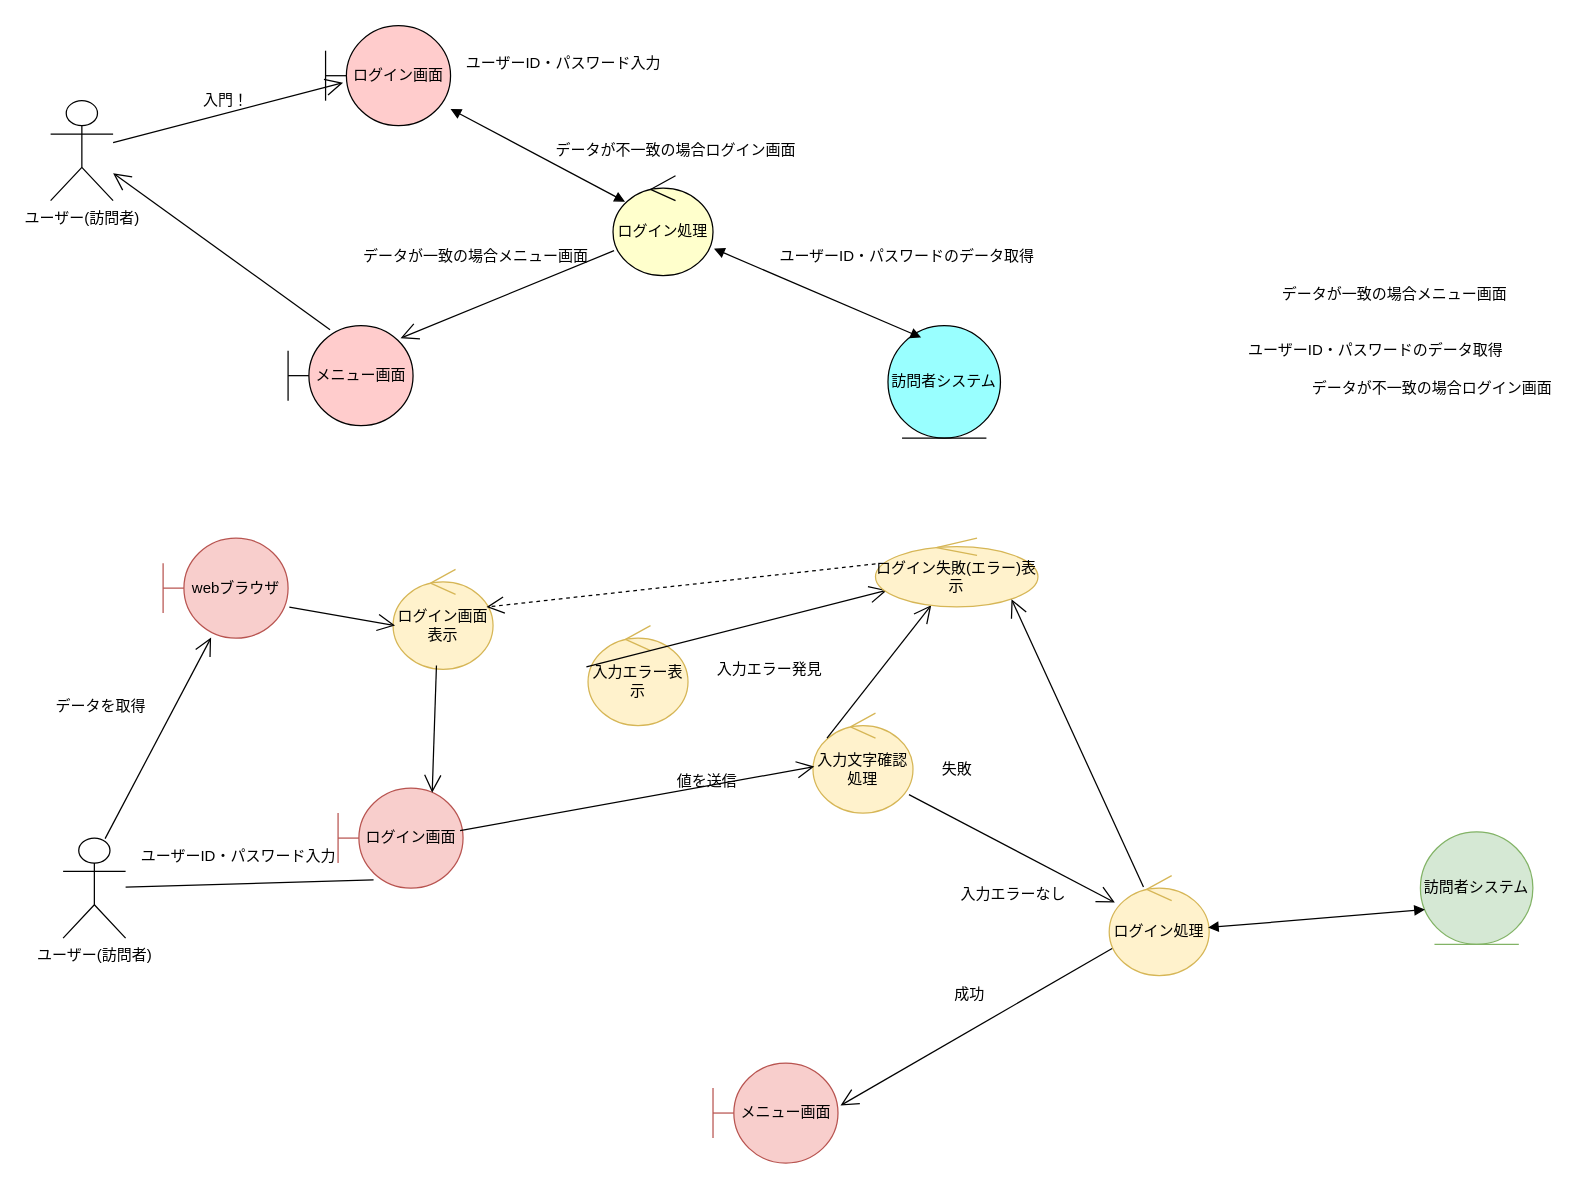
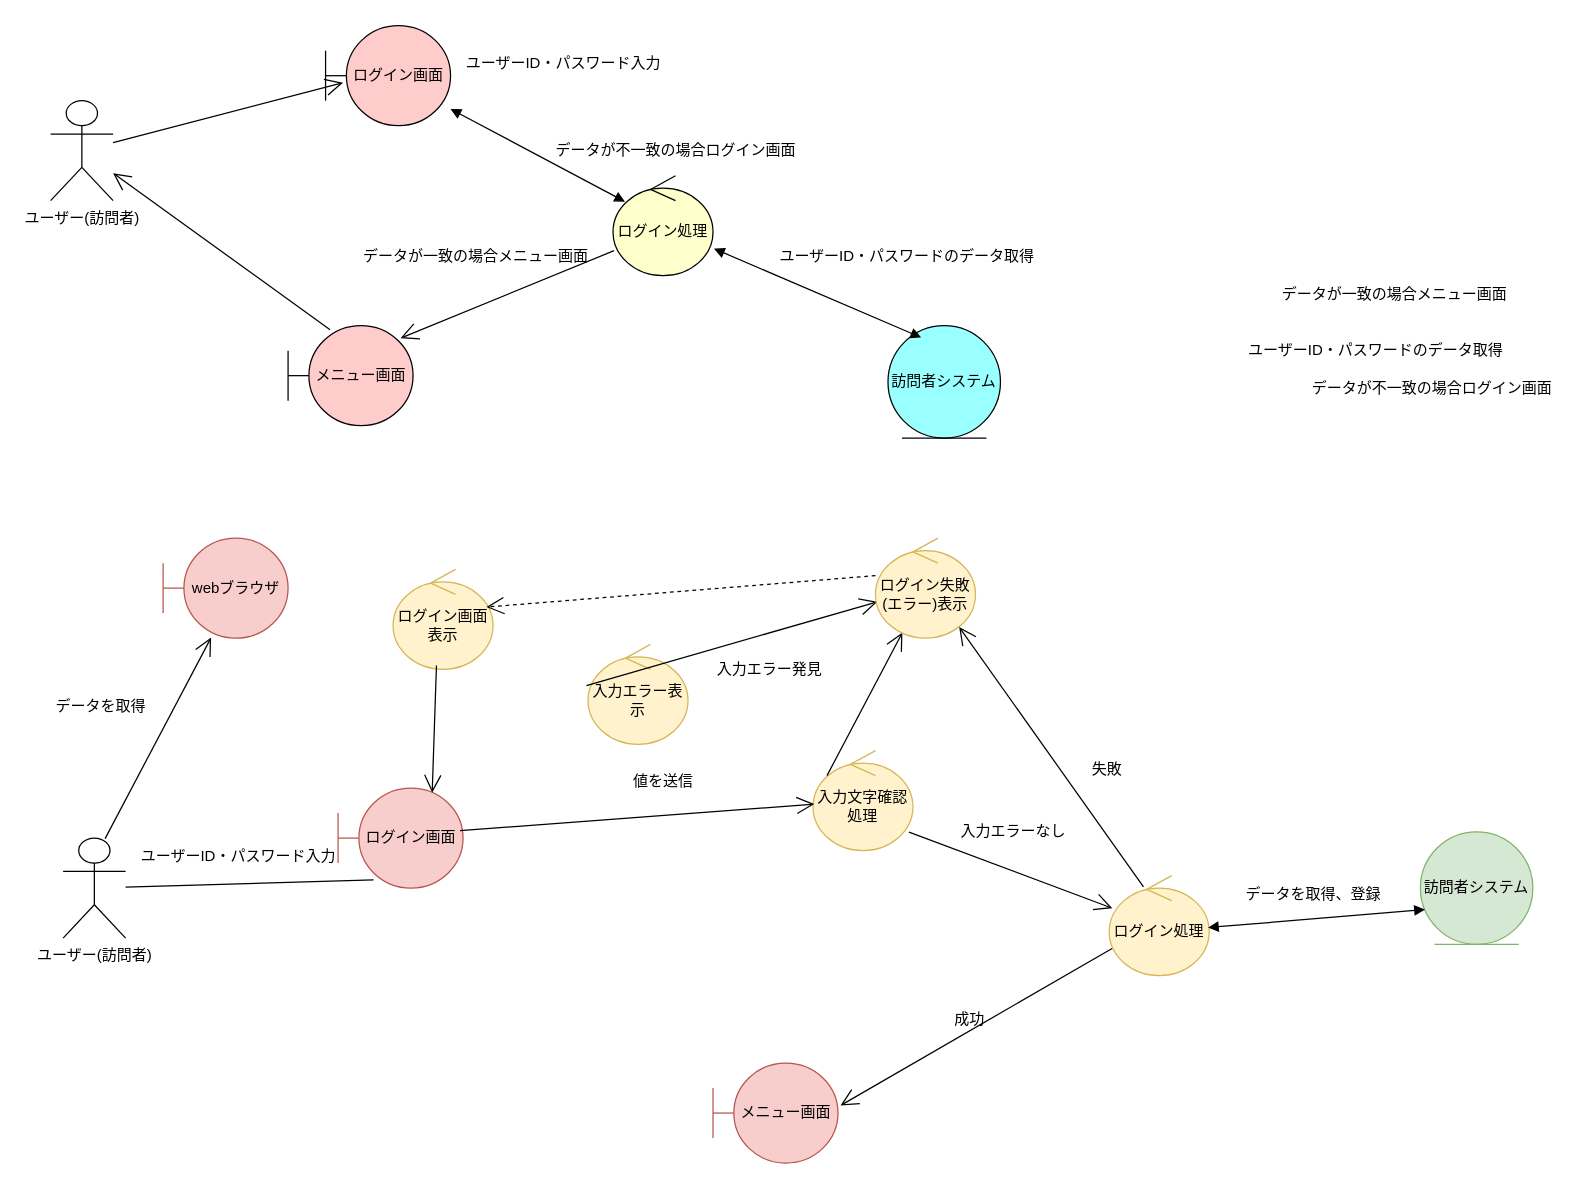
  <mxCell id="0" />
  <mxCell id="1" parent="0" />
  <mxCell id="2" value="ユーザー(訪問者)" style="shape=umlActor;verticalLabelPosition=bottom;verticalAlign=top;html=1;" parent="1" vertex="1"><mxGeometry x="40" y="80" width="50" height="80" as="geometry" /></mxCell>
  <mxCell id="3" value="ログイン画面" style="shape=umlBoundary;whiteSpace=wrap;html=1;fillColor=#FFCCCC;" parent="1" vertex="1"><mxGeometry x="260" y="20" width="100" height="80" as="geometry" /></mxCell>
  <mxCell id="4" value="訪問者システム" style="ellipse;shape=umlEntity;whiteSpace=wrap;html=1;fillColor=#99FFFF;" parent="1" vertex="1"><mxGeometry x="710" y="260" width="90" height="90" as="geometry" /></mxCell>
  <mxCell id="5" value="ログイン処理" style="ellipse;shape=umlControl;whiteSpace=wrap;html=1;fillColor=#FFFFCC;" parent="1" vertex="1"><mxGeometry x="490" y="140" width="80" height="80" as="geometry" /></mxCell>
  <mxCell id="6" value="" style="endArrow=open;endFill=1;endSize=12;html=1;rounded=0;entryX=0.14;entryY=0.57;entryDx=0;entryDy=0;entryPerimeter=0;" parent="1" source="2" target="3" edge="1"><mxGeometry width="160" relative="1" as="geometry"><mxPoint x="270" y="230" as="sourcePoint" /><mxPoint x="430" y="230" as="targetPoint" /></mxGeometry></mxCell>
- <mxCell id="7" value="入門！" style="text;html=1;align=center;verticalAlign=middle;resizable=0;points=[];autosize=1;strokeColor=none;fillColor=none;" parent="1" vertex="1"><mxGeometry x="150" y="65" width="60" height="30" as="geometry" /></mxCell>
  <mxCell id="8" value="ユーザーID・パスワード入力" style="text;html=1;align=center;verticalAlign=middle;resizable=0;points=[];autosize=1;strokeColor=none;fillColor=none;" parent="1" vertex="1"><mxGeometry x="360" y="35" width="180" height="30" as="geometry" /></mxCell>
  <mxCell id="9" value="" style="endArrow=block;startArrow=block;endFill=1;startFill=1;html=1;rounded=0;entryX=0.295;entryY=0.105;entryDx=0;entryDy=0;entryPerimeter=0;exitX=1.01;exitY=0.73;exitDx=0;exitDy=0;exitPerimeter=0;" parent="1" source="5" target="4" edge="1"><mxGeometry width="160" relative="1" as="geometry"><mxPoint x="270" y="230" as="sourcePoint" /><mxPoint x="430" y="230" as="targetPoint" /></mxGeometry></mxCell>
  <mxCell id="10" value="ユーザーID・パスワードのデータ取得" style="text;html=1;align=center;verticalAlign=middle;resizable=0;points=[];autosize=1;strokeColor=none;fillColor=none;" parent="1" vertex="1"><mxGeometry x="610" y="190" width="230" height="30" as="geometry" /></mxCell>
  <mxCell id="11" value="メニュー画面" style="shape=umlBoundary;whiteSpace=wrap;html=1;fillColor=#FFCCCC;" parent="1" vertex="1"><mxGeometry x="230" y="260" width="100" height="80" as="geometry" /></mxCell>
  <mxCell id="12" value="" style="endArrow=open;endFill=1;endSize=12;html=1;rounded=0;exitX=0.01;exitY=0.75;exitDx=0;exitDy=0;exitPerimeter=0;entryX=0.9;entryY=0.125;entryDx=0;entryDy=0;entryPerimeter=0;" parent="1" source="5" target="11" edge="1"><mxGeometry width="160" relative="1" as="geometry"><mxPoint x="410" y="290" as="sourcePoint" /><mxPoint x="565" y="344" as="targetPoint" /></mxGeometry></mxCell>
  <mxCell id="13" value="" style="endArrow=open;endFill=1;endSize=12;html=1;rounded=0;exitX=0.336;exitY=0.04;exitDx=0;exitDy=0;exitPerimeter=0;" parent="1" source="11" target="2" edge="1"><mxGeometry width="160" relative="1" as="geometry"><mxPoint x="381" y="210" as="sourcePoint" /><mxPoint x="210" y="280" as="targetPoint" /></mxGeometry></mxCell>
  <mxCell id="14" value="データが一致の場合メニュー画面" style="text;html=1;align=center;verticalAlign=middle;resizable=0;points=[];autosize=1;strokeColor=none;fillColor=none;" parent="1" vertex="1"><mxGeometry x="280" y="190" width="200" height="30" as="geometry" /></mxCell>
  <mxCell id="15" value="" style="endArrow=block;startArrow=block;endFill=1;startFill=1;html=1;rounded=0;entryX=0.12;entryY=0.26;entryDx=0;entryDy=0;entryPerimeter=0;" parent="1" source="3" target="5" edge="1"><mxGeometry width="160" relative="1" as="geometry"><mxPoint x="400" y="140" as="sourcePoint" /><mxPoint x="590" y="110" as="targetPoint" /></mxGeometry></mxCell>
  <mxCell id="16" value="データが不一致の場合ログイン画面" style="text;html=1;align=center;verticalAlign=middle;resizable=0;points=[];autosize=1;strokeColor=none;fillColor=none;" parent="1" vertex="1"><mxGeometry x="430" y="105" width="220" height="30" as="geometry" /></mxCell>
  <mxCell id="17" value="ユーザー(訪問者)" style="shape=umlActor;verticalLabelPosition=bottom;verticalAlign=top;html=1;" vertex="1" parent="1"><mxGeometry x="50" y="670" width="50" height="80" as="geometry" /></mxCell>
  <mxCell id="18" value="ログイン画面" style="shape=umlBoundary;whiteSpace=wrap;html=1;fillColor=#f8cecc;strokeColor=#b85450;" vertex="1" parent="1"><mxGeometry x="270" y="630" width="100" height="80" as="geometry" /></mxCell>
  <mxCell id="19" value="訪問者システム" style="ellipse;shape=umlEntity;whiteSpace=wrap;html=1;fillColor=#d5e8d4;strokeColor=#82b366;" vertex="1" parent="1"><mxGeometry x="1136" y="665" width="90" height="90" as="geometry" /></mxCell>
  <mxCell id="20" value="ログイン処理" style="ellipse;shape=umlControl;whiteSpace=wrap;html=1;fillColor=#fff2cc;strokeColor=#d6b656;" vertex="1" parent="1"><mxGeometry x="887" y="700" width="80" height="80" as="geometry" /></mxCell>
  <mxCell id="21" value="ユーザーID・パスワード入力" style="text;html=1;align=center;verticalAlign=middle;resizable=0;points=[];autosize=1;strokeColor=none;fillColor=none;" vertex="1" parent="1"><mxGeometry x="100" y="670" width="180" height="30" as="geometry" /></mxCell>
  <mxCell id="22" value="ユーザーID・パスワードのデータ取得" style="text;html=1;align=center;verticalAlign=middle;resizable=0;points=[];autosize=1;strokeColor=none;fillColor=none;" vertex="1" parent="1"><mxGeometry x="985" y="265" width="230" height="30" as="geometry" /></mxCell>
  <mxCell id="23" value="メニュー画面" style="shape=umlBoundary;whiteSpace=wrap;html=1;fillColor=#f8cecc;strokeColor=#b85450;" vertex="1" parent="1"><mxGeometry x="570" y="850" width="100" height="80" as="geometry" /></mxCell>
  <mxCell id="24" value="データが一致の場合メニュー画面" style="text;html=1;align=center;verticalAlign=middle;resizable=0;points=[];autosize=1;strokeColor=none;fillColor=none;" vertex="1" parent="1"><mxGeometry x="1015" y="220" width="200" height="30" as="geometry" /></mxCell>
  <mxCell id="25" value="データが不一致の場合ログイン画面" style="text;html=1;align=center;verticalAlign=middle;resizable=0;points=[];autosize=1;strokeColor=none;fillColor=none;" vertex="1" parent="1"><mxGeometry x="1035" y="295" width="220" height="30" as="geometry" /></mxCell>
- <mxCell id="26" value="入力文字確認&lt;span style=&quot;background-color: transparent; color: light-dark(rgb(0, 0, 0), rgb(255, 255, 255));&quot;&gt;処理&lt;/span&gt;" style="ellipse;shape=umlControl;whiteSpace=wrap;html=1;fillColor=#fff2cc;strokeColor=#d6b656;" vertex="1" parent="1"><mxGeometry x="650" y="570" width="80" height="80" as="geometry" /></mxCell>
- <mxCell id="27" value="値を送信" style="text;html=1;align=center;verticalAlign=middle;resizable=0;points=[];autosize=1;strokeColor=none;fillColor=none;" vertex="1" parent="1"><mxGeometry x="530" y="610" width="70" height="30" as="geometry" /></mxCell>
+ <mxCell id="26" value="入力文字確認&lt;span style=&quot;background-color: transparent; color: light-dark(rgb(0, 0, 0), rgb(255, 255, 255));&quot;&gt;処理&lt;/span&gt;" style="ellipse;shape=umlControl;whiteSpace=wrap;html=1;fillColor=#fff2cc;strokeColor=#d6b656;" vertex="1" parent="1"><mxGeometry x="650" y="600" width="80" height="80" as="geometry" /></mxCell>
+ <mxCell id="27" value="値を送信" style="text;html=1;align=center;verticalAlign=middle;resizable=0;points=[];autosize=1;strokeColor=none;fillColor=none;" vertex="1" parent="1"><mxGeometry x="495" y="610" width="70" height="30" as="geometry" /></mxCell>
  <mxCell id="28" value="" style="endArrow=open;endFill=1;endSize=12;html=1;rounded=0;exitX=0.96;exitY=0.815;exitDx=0;exitDy=0;exitPerimeter=0;" edge="1" parent="1" source="26" target="20"><mxGeometry width="160" relative="1" as="geometry"><mxPoint x="390" y="730" as="sourcePoint" /><mxPoint x="550" y="730" as="targetPoint" /></mxGeometry></mxCell>
- <mxCell id="29" value="入力エラーなし" style="text;html=1;align=center;verticalAlign=middle;resizable=0;points=[];autosize=1;strokeColor=none;fillColor=none;" vertex="1" parent="1"><mxGeometry x="755" y="700" width="110" height="30" as="geometry" /></mxCell>
+ <mxCell id="29" value="入力エラーなし" style="text;html=1;align=center;verticalAlign=middle;resizable=0;points=[];autosize=1;strokeColor=none;fillColor=none;" vertex="1" parent="1"><mxGeometry x="755" y="650" width="110" height="30" as="geometry" /></mxCell>
  <mxCell id="30" value="" style="endArrow=open;endFill=1;endSize=12;html=1;rounded=0;exitX=0.976;exitY=0.425;exitDx=0;exitDy=0;exitPerimeter=0;entryX=0.013;entryY=0.535;entryDx=0;entryDy=0;entryPerimeter=0;" edge="1" parent="1" source="18" target="26"><mxGeometry width="160" relative="1" as="geometry"><mxPoint x="624" y="670" as="sourcePoint" /><mxPoint x="420" y="877" as="targetPoint" /></mxGeometry></mxCell>
- <mxCell id="31" value="入力エラー表示" style="ellipse;shape=umlControl;whiteSpace=wrap;html=1;fillColor=#fff2cc;strokeColor=#d6b656;" vertex="1" parent="1"><mxGeometry x="470" y="500" width="80" height="80" as="geometry" /></mxCell>
+ <mxCell id="31" value="入力エラー表示" style="ellipse;shape=umlControl;whiteSpace=wrap;html=1;fillColor=#fff2cc;strokeColor=#d6b656;" vertex="1" parent="1"><mxGeometry x="470" y="515" width="80" height="80" as="geometry" /></mxCell>
  <mxCell id="32" value="" style="endArrow=open;endFill=1;endSize=12;html=1;rounded=0;exitX=0.14;exitY=0.25;exitDx=0;exitDy=0;exitPerimeter=0;" edge="1" parent="1" source="26" target="37"><mxGeometry width="160" relative="1" as="geometry"><mxPoint x="841" y="880" as="sourcePoint" /><mxPoint x="720" y="780" as="targetPoint" /></mxGeometry></mxCell>
  <mxCell id="33" value="" style="endArrow=open;endFill=1;endSize=12;html=1;rounded=0;exitX=-0.016;exitY=0.412;exitDx=0;exitDy=0;exitPerimeter=0;" edge="1" parent="1" source="31" target="37"><mxGeometry width="160" relative="1" as="geometry"><mxPoint x="471" y="600" as="sourcePoint" /><mxPoint x="350" y="500" as="targetPoint" /></mxGeometry></mxCell>
  <mxCell id="34" value="入力エラー発見" style="text;html=1;align=center;verticalAlign=middle;resizable=0;points=[];autosize=1;strokeColor=none;fillColor=none;" vertex="1" parent="1"><mxGeometry x="560" y="520" width="110" height="30" as="geometry" /></mxCell>
  <mxCell id="35" value="" style="endArrow=block;startArrow=block;endFill=1;startFill=1;html=1;rounded=0;entryX=0.04;entryY=0.691;entryDx=0;entryDy=0;entryPerimeter=0;exitX=0.988;exitY=0.52;exitDx=0;exitDy=0;exitPerimeter=0;" edge="1" parent="1" source="20" target="19"><mxGeometry width="160" relative="1" as="geometry"><mxPoint x="630" y="730" as="sourcePoint" /><mxPoint x="790" y="730" as="targetPoint" /></mxGeometry></mxCell>
- <mxCell id="37" value="ログイン失敗(エラー)表示" style="ellipse;shape=umlControl;whiteSpace=wrap;html=1;fillColor=#fff2cc;strokeColor=#d6b656;" vertex="1" parent="1"><mxGeometry x="700" y="430" width="130" height="55" as="geometry" /></mxCell>
+ <mxCell id="36" value="データを取得、登録" style="text;html=1;align=center;verticalAlign=middle;resizable=0;points=[];autosize=1;strokeColor=none;fillColor=none;" vertex="1" parent="1"><mxGeometry x="985" y="700" width="130" height="30" as="geometry" /></mxCell>
+ <mxCell id="37" value="ログイン失敗(エラー)表示" style="ellipse;shape=umlControl;whiteSpace=wrap;html=1;fillColor=#fff2cc;strokeColor=#d6b656;" vertex="1" parent="1"><mxGeometry x="700" y="430" width="80" height="80" as="geometry" /></mxCell>
  <mxCell id="38" value="" style="endArrow=open;endFill=1;endSize=12;html=1;rounded=0;exitX=0.029;exitY=0.729;exitDx=0;exitDy=0;exitPerimeter=0;entryX=1.02;entryY=0.425;entryDx=0;entryDy=0;entryPerimeter=0;" edge="1" parent="1" source="20" target="23"><mxGeometry width="160" relative="1" as="geometry"><mxPoint x="850" y="780" as="sourcePoint" /><mxPoint x="720.8" y="848.8" as="targetPoint" /></mxGeometry></mxCell>
- <mxCell id="39" value="成功" style="text;html=1;align=center;verticalAlign=middle;resizable=0;points=[];autosize=1;strokeColor=none;fillColor=none;" vertex="1" parent="1"><mxGeometry x="750" y="780" width="50" height="30" as="geometry" /></mxCell>
- <mxCell id="40" value="失敗" style="text;html=1;align=center;verticalAlign=middle;resizable=0;points=[];autosize=1;strokeColor=none;fillColor=none;" vertex="1" parent="1"><mxGeometry x="740" y="600" width="50" height="30" as="geometry" /></mxCell>
+ <mxCell id="39" value="成功" style="text;html=1;align=center;verticalAlign=middle;resizable=0;points=[];autosize=1;strokeColor=none;fillColor=none;" vertex="1" parent="1"><mxGeometry x="750" y="800" width="50" height="30" as="geometry" /></mxCell>
+ <mxCell id="40" value="失敗" style="text;html=1;align=center;verticalAlign=middle;resizable=0;points=[];autosize=1;strokeColor=none;fillColor=none;" vertex="1" parent="1"><mxGeometry x="860" y="600" width="50" height="30" as="geometry" /></mxCell>
  <mxCell id="41" value="webブラウザ" style="shape=umlBoundary;whiteSpace=wrap;html=1;fillColor=#f8cecc;strokeColor=#b85450;" vertex="1" parent="1"><mxGeometry x="130" y="430" width="100" height="80" as="geometry" /></mxCell>
  <mxCell id="42" value="データを取得" style="text;html=1;align=center;verticalAlign=middle;resizable=0;points=[];autosize=1;strokeColor=none;fillColor=none;" vertex="1" parent="1"><mxGeometry x="20" y="550" width="120" height="30" as="geometry" /></mxCell>
  <mxCell id="43" value="" style="endArrow=open;endFill=1;endSize=12;html=1;rounded=0;entryX=0.384;entryY=0.995;entryDx=0;entryDy=0;entryPerimeter=0;exitX=0.672;exitY=0.005;exitDx=0;exitDy=0;exitPerimeter=0;" edge="1" parent="1" source="17" target="41"><mxGeometry width="160" relative="1" as="geometry"><mxPoint x="130" y="623" as="sourcePoint" /><mxPoint x="327" y="610" as="targetPoint" /></mxGeometry></mxCell>
  <mxCell id="44" value="ログイン画面表示" style="ellipse;shape=umlControl;whiteSpace=wrap;html=1;fillColor=#fff2cc;strokeColor=#d6b656;" vertex="1" parent="1"><mxGeometry x="314" y="455" width="80" height="80" as="geometry" /></mxCell>
  <mxCell id="45" value="" style="endArrow=open;endFill=1;endSize=12;html=1;rounded=0;exitX=0.434;exitY=0.962;exitDx=0;exitDy=0;exitPerimeter=0;entryX=0.753;entryY=0.046;entryDx=0;entryDy=0;entryPerimeter=0;" edge="1" parent="1" source="44" target="18"><mxGeometry width="160" relative="1" as="geometry"><mxPoint x="579" y="483" as="sourcePoint" /><mxPoint x="490" y="410" as="targetPoint" /></mxGeometry></mxCell>
- <mxCell id="46" value="" style="endArrow=open;endFill=1;endSize=12;html=1;rounded=0;exitX=1.01;exitY=0.689;exitDx=0;exitDy=0;exitPerimeter=0;entryX=0.02;entryY=0.562;entryDx=0;entryDy=0;entryPerimeter=0;" edge="1" parent="1" source="41" target="44"><mxGeometry width="160" relative="1" as="geometry"><mxPoint x="234" y="580" as="sourcePoint" /><mxPoint x="230" y="682" as="targetPoint" /></mxGeometry></mxCell>
  <mxCell id="47" value="" style="endArrow=open;endFill=1;endSize=12;html=1;rounded=0;exitX=0;exitY=0.375;exitDx=0;exitDy=0;exitPerimeter=0;entryX=0.934;entryY=0.377;entryDx=0;entryDy=0;entryPerimeter=0;dashed=1;" edge="1" parent="1" source="37" target="44"><mxGeometry width="160" relative="1" as="geometry"><mxPoint x="601" y="395" as="sourcePoint" /><mxPoint x="520" y="360" as="targetPoint" /><Array as="points" /></mxGeometry></mxCell>
  <mxCell id="48" value="" style="endArrow=open;endFill=1;endSize=12;html=1;rounded=0;exitX=0.343;exitY=0.114;exitDx=0;exitDy=0;exitPerimeter=0;entryX=0.837;entryY=0.889;entryDx=0;entryDy=0;entryPerimeter=0;" edge="1" parent="1" source="20" target="37"><mxGeometry width="160" relative="1" as="geometry"><mxPoint x="810" y="550" as="sourcePoint" /><mxPoint x="973" y="611" as="targetPoint" /></mxGeometry></mxCell>
  <mxCell id="49" value="" style="endArrow=none;html=1;rounded=0;entryX=0.284;entryY=0.918;entryDx=0;entryDy=0;entryPerimeter=0;" edge="1" parent="1" source="17" target="18"><mxGeometry width="50" height="50" relative="1" as="geometry"><mxPoint x="590" y="820" as="sourcePoint" /><mxPoint x="640" y="770" as="targetPoint" /></mxGeometry></mxCell>
